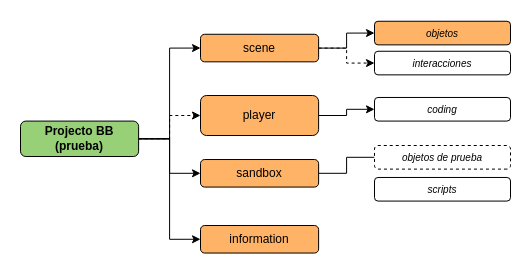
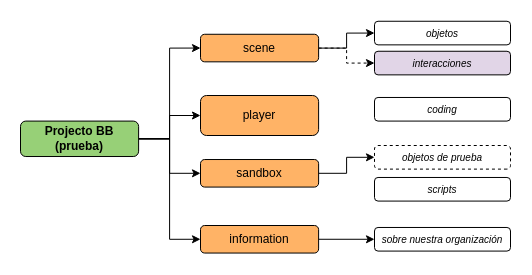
  <mxCell id="0" />
  <mxCell id="1" parent="0" />
- <mxCell id="2" style="edgeStyle=orthogonalEdgeStyle;rounded=0;orthogonalLoop=1;jettySize=auto;html=1;entryX=0;entryY=0.5;entryDx=0;entryDy=0;dashed=1;" parent="1" source="6" target="11" edge="1"><mxGeometry relative="1" as="geometry" /></mxCell>
+ <mxCell id="2" style="edgeStyle=orthogonalEdgeStyle;rounded=0;orthogonalLoop=1;jettySize=auto;html=1;entryX=0;entryY=0.5;entryDx=0;entryDy=0;" parent="1" source="6" target="11" edge="1"><mxGeometry relative="1" as="geometry" /></mxCell>
  <mxCell id="3" style="edgeStyle=orthogonalEdgeStyle;rounded=0;orthogonalLoop=1;jettySize=auto;html=1;entryX=0;entryY=0.5;entryDx=0;entryDy=0;" parent="1" source="6" target="16" edge="1"><mxGeometry relative="1" as="geometry" /></mxCell>
  <mxCell id="4" style="edgeStyle=orthogonalEdgeStyle;rounded=0;orthogonalLoop=1;jettySize=auto;html=1;entryX=0;entryY=0.5;entryDx=0;entryDy=0;" parent="1" source="6" target="9" edge="1"><mxGeometry relative="1" as="geometry" /></mxCell>
  <mxCell id="5" style="edgeStyle=orthogonalEdgeStyle;rounded=0;orthogonalLoop=1;jettySize=auto;html=1;entryX=0;entryY=0.5;entryDx=0;entryDy=0;" parent="1" source="6" target="20" edge="1"><mxGeometry relative="1" as="geometry" /></mxCell>
  <mxCell id="6" value="Projecto BB&lt;div&gt;(prueba)&lt;/div&gt;" style="rounded=1;whiteSpace=wrap;html=1;fillColor=#97D077;fontColor=#000000;strokeColor=#000000;fontStyle=1" parent="1" vertex="1"><mxGeometry x="20" y="120.59" width="118.11" height="35.433" as="geometry" /></mxCell>
  <mxCell id="7" style="edgeStyle=orthogonalEdgeStyle;rounded=0;orthogonalLoop=1;jettySize=auto;html=1;entryX=0;entryY=0.5;entryDx=0;entryDy=0;" parent="1" source="9" target="14" edge="1"><mxGeometry relative="1" as="geometry" /></mxCell>
  <mxCell id="8" style="edgeStyle=orthogonalEdgeStyle;rounded=0;orthogonalLoop=1;jettySize=auto;html=1;entryX=0;entryY=0.5;entryDx=0;entryDy=0;dashed=1;" parent="1" source="9" target="13" edge="1"><mxGeometry relative="1" as="geometry" /></mxCell>
  <mxCell id="9" value="scene" style="rounded=1;whiteSpace=wrap;html=1;fillColor=#FFB366;strokeColor=#000000;" parent="1" vertex="1"><mxGeometry x="200" y="33.78" width="118.11" height="27.559" as="geometry" /></mxCell>
- <mxCell id="10" value="" style="edgeStyle=orthogonalEdgeStyle;rounded=0;orthogonalLoop=1;jettySize=auto;html=1;" parent="1" source="11" target="12" edge="1"><mxGeometry relative="1" as="geometry" /></mxCell>
  <mxCell id="11" value="player" style="rounded=1;whiteSpace=wrap;html=1;fillColor=#FFB366;strokeColor=#000000;" parent="1" vertex="1"><mxGeometry x="200" y="95" width="118.11" height="40" as="geometry" /></mxCell>
  <mxCell id="12" value="coding" style="rounded=1;whiteSpace=wrap;html=1;flipH=1;flipV=1;fontStyle=2;fontSize=10;" parent="1" vertex="1"><mxGeometry x="374" y="96.97" width="136" height="23.62" as="geometry" /></mxCell>
- <mxCell id="13" value="interacciones" style="rounded=1;whiteSpace=wrap;html=1;flipH=1;flipV=1;fontStyle=2;fontSize=10;" parent="1" vertex="1"><mxGeometry x="374" y="50.75" width="136" height="23.62" as="geometry" /></mxCell>
- <mxCell id="14" value="objetos" style="rounded=1;whiteSpace=wrap;html=1;flipH=1;flipV=1;fontStyle=2;fontSize=10;fillColor=#ffb366;" parent="1" vertex="1"><mxGeometry x="374" y="20.75" width="136" height="23.62" as="geometry" /></mxCell>
- <mxCell id="15" value="" style="edgeStyle=orthogonalEdgeStyle;rounded=0;orthogonalLoop=1;jettySize=auto;html=1;endArrow=none;" parent="1" source="16" target="17" edge="1"><mxGeometry relative="1" as="geometry" /></mxCell>
+ <mxCell id="13" value="interacciones" style="rounded=1;whiteSpace=wrap;html=1;flipH=1;flipV=1;fontStyle=2;fontSize=10;fillColor=#e1d5e7;" parent="1" vertex="1"><mxGeometry x="374" y="50.75" width="136" height="23.62" as="geometry" /></mxCell>
+ <mxCell id="14" value="objetos" style="rounded=1;whiteSpace=wrap;html=1;flipH=1;flipV=1;fontStyle=2;fontSize=10;" parent="1" vertex="1"><mxGeometry x="374" y="20.75" width="136" height="23.62" as="geometry" /></mxCell>
+ <mxCell id="15" value="" style="edgeStyle=orthogonalEdgeStyle;rounded=0;orthogonalLoop=1;jettySize=auto;html=1;" parent="1" source="16" target="17" edge="1"><mxGeometry relative="1" as="geometry" /></mxCell>
  <mxCell id="16" value="sandbox" style="rounded=1;whiteSpace=wrap;html=1;fillColor=#FFB366;strokeColor=#000000;" parent="1" vertex="1"><mxGeometry x="200" y="159.02" width="118.11" height="27.559" as="geometry" /></mxCell>
  <mxCell id="17" value="objetos de prueba" style="rounded=1;whiteSpace=wrap;html=1;flipH=1;flipV=1;fontStyle=2;fontSize=10;dashed=1;" parent="1" vertex="1"><mxGeometry x="374" y="145" width="136" height="23.62" as="geometry" /></mxCell>
  <mxCell id="18" value="scripts" style="rounded=1;whiteSpace=wrap;html=1;flipH=1;flipV=1;fontStyle=2;fontSize=10;" parent="1" vertex="1"><mxGeometry x="374" y="176.97" width="136" height="23.62" as="geometry" /></mxCell>
+ <mxCell id="19" value="" style="edgeStyle=orthogonalEdgeStyle;rounded=0;orthogonalLoop=1;jettySize=auto;html=1;" parent="1" source="20" target="21" edge="1"><mxGeometry relative="1" as="geometry" /></mxCell>
  <mxCell id="20" value="i&lt;span style=&quot;background-color: initial;&quot;&gt;nformation&lt;/span&gt;" style="rounded=1;whiteSpace=wrap;html=1;fillColor=#FFB366;strokeColor=#000000;" parent="1" vertex="1"><mxGeometry x="200" y="225" width="118.11" height="27.559" as="geometry" /></mxCell>
+ <mxCell id="21" value="sobre nuestra organización" style="rounded=1;whiteSpace=wrap;html=1;flipH=1;flipV=1;fontStyle=2;fontSize=10;" parent="1" vertex="1"><mxGeometry x="374" y="226.97" width="136" height="23.62" as="geometry" /></mxCell>
